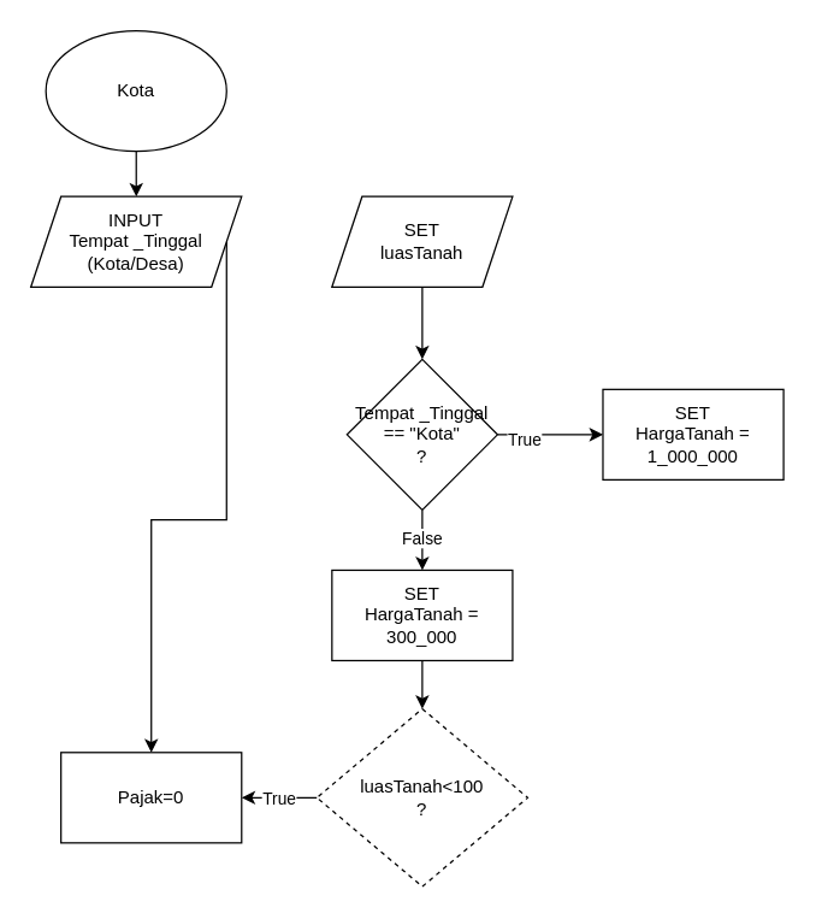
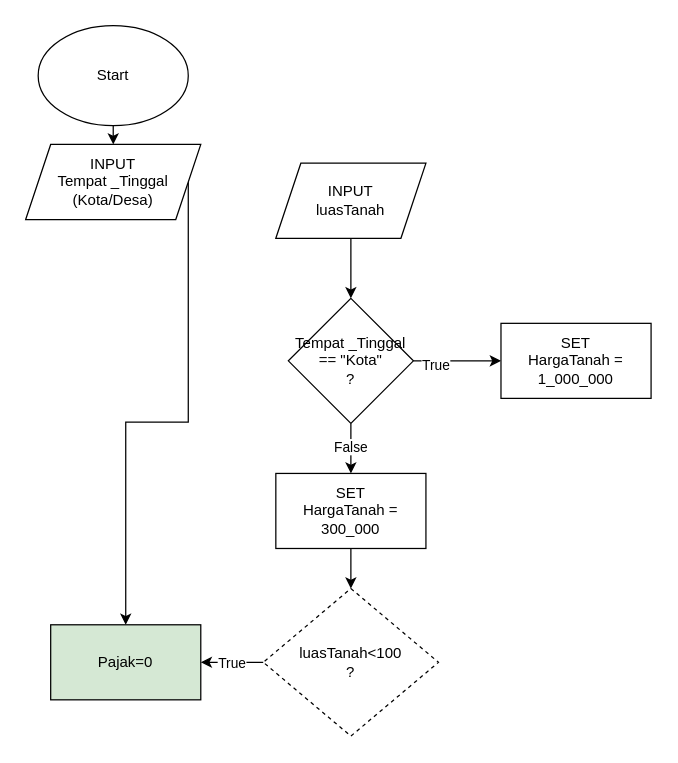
  <mxCell id="0" />
  <mxCell id="1" parent="0" />
  <mxCell id="2" style="edgeStyle=orthogonalEdgeStyle;rounded=0;orthogonalLoop=1;jettySize=auto;html=1;exitX=0.5;exitY=1;exitDx=0;exitDy=0;entryX=0.5;entryY=0;entryDx=0;entryDy=0;" edge="1" parent="1" source="3" target="5"><mxGeometry relative="1" as="geometry" /></mxCell>
- <mxCell id="3" value="Kota" style="ellipse;whiteSpace=wrap;html=1;" vertex="1" parent="1"><mxGeometry x="30" y="20" width="120" height="80" as="geometry" /></mxCell>
+ <mxCell id="3" value="Start" style="ellipse;whiteSpace=wrap;html=1;" vertex="1" parent="1"><mxGeometry x="30" y="20" width="120" height="80" as="geometry" /></mxCell>
  <mxCell id="4" style="edgeStyle=orthogonalEdgeStyle;rounded=0;orthogonalLoop=1;jettySize=auto;html=1;exitX=1;exitY=0.5;exitDx=0;exitDy=0;" edge="1" parent="1" source="5" target="19"><mxGeometry relative="1" as="geometry" /></mxCell>
- <mxCell id="5" value="INPUT&lt;div&gt;Tempat _Tinggal&lt;/div&gt;&lt;div&gt;(Kota/Desa)&lt;/div&gt;" style="shape=parallelogram;perimeter=parallelogramPerimeter;whiteSpace=wrap;html=1;fixedSize=1;" vertex="1" parent="1"><mxGeometry x="20" y="130" width="140" height="60" as="geometry" /></mxCell>
+ <mxCell id="5" value="INPUT&lt;div&gt;Tempat _Tinggal&lt;/div&gt;&lt;div&gt;(Kota/Desa)&lt;/div&gt;" style="shape=parallelogram;perimeter=parallelogramPerimeter;whiteSpace=wrap;html=1;fixedSize=1;" vertex="1" parent="1"><mxGeometry x="20" y="115" width="140" height="60" as="geometry" /></mxCell>
  <mxCell id="6" style="edgeStyle=orthogonalEdgeStyle;rounded=0;orthogonalLoop=1;jettySize=auto;html=1;exitX=1;exitY=0.5;exitDx=0;exitDy=0;entryX=0;entryY=0.5;entryDx=0;entryDy=0;" edge="1" parent="1" source="10" target="11"><mxGeometry relative="1" as="geometry" /></mxCell>
  <mxCell id="7" value="True" style="edgeLabel;html=1;align=center;verticalAlign=middle;resizable=0;points=[];" vertex="1" connectable="0" parent="6"><mxGeometry x="-0.51" y="-3" relative="1" as="geometry"><mxPoint as="offset" /></mxGeometry></mxCell>
  <mxCell id="8" style="edgeStyle=orthogonalEdgeStyle;rounded=0;orthogonalLoop=1;jettySize=auto;html=1;exitX=0.5;exitY=1;exitDx=0;exitDy=0;" edge="1" parent="1" source="10" target="13"><mxGeometry relative="1" as="geometry" /></mxCell>
  <mxCell id="9" value="False" style="edgeLabel;html=1;align=center;verticalAlign=middle;resizable=0;points=[];" vertex="1" connectable="0" parent="8"><mxGeometry x="-0.12" y="-1" relative="1" as="geometry"><mxPoint as="offset" /></mxGeometry></mxCell>
  <mxCell id="10" value="&lt;div&gt;Tempat _Tinggal&lt;/div&gt;&lt;div&gt;== &quot;Kota&quot;&lt;/div&gt;&lt;div&gt;?&lt;/div&gt;" style="rhombus;whiteSpace=wrap;html=1;" vertex="1" parent="1"><mxGeometry x="230" y="238" width="100" height="100" as="geometry" /></mxCell>
  <mxCell id="11" value="SET&lt;div&gt;HargaTanah = 1_000_000&lt;/div&gt;" style="rounded=0;whiteSpace=wrap;html=1;" vertex="1" parent="1"><mxGeometry x="400" y="258" width="120" height="60" as="geometry" /></mxCell>
  <mxCell id="12" style="edgeStyle=orthogonalEdgeStyle;rounded=0;orthogonalLoop=1;jettySize=auto;html=1;exitX=0.5;exitY=1;exitDx=0;exitDy=0;entryX=0.5;entryY=0;entryDx=0;entryDy=0;" edge="1" parent="1" source="13" target="18"><mxGeometry relative="1" as="geometry" /></mxCell>
  <mxCell id="13" value="SET&lt;div&gt;HargaTanah = 3&lt;span style=&quot;background-color: initial;&quot;&gt;00_000&lt;/span&gt;&lt;/div&gt;" style="rounded=0;whiteSpace=wrap;html=1;" vertex="1" parent="1"><mxGeometry x="220" y="378" width="120" height="60" as="geometry" /></mxCell>
  <mxCell id="14" style="edgeStyle=orthogonalEdgeStyle;rounded=0;orthogonalLoop=1;jettySize=auto;html=1;exitX=0.5;exitY=1;exitDx=0;exitDy=0;entryX=0.5;entryY=0;entryDx=0;entryDy=0;" edge="1" parent="1" source="15" target="10"><mxGeometry relative="1" as="geometry"><Array as="points"><mxPoint x="280" y="235" /><mxPoint x="280" y="235" /></Array></mxGeometry></mxCell>
- <mxCell id="15" value="SET&lt;div&gt;luasTanah&lt;/div&gt;" style="shape=parallelogram;perimeter=parallelogramPerimeter;whiteSpace=wrap;html=1;fixedSize=1;" vertex="1" parent="1"><mxGeometry x="220" y="130" width="120" height="60" as="geometry" /></mxCell>
+ <mxCell id="15" value="INPUT&lt;div&gt;luasTanah&lt;/div&gt;" style="shape=parallelogram;perimeter=parallelogramPerimeter;whiteSpace=wrap;html=1;fixedSize=1;" vertex="1" parent="1"><mxGeometry x="220" y="130" width="120" height="60" as="geometry" /></mxCell>
  <mxCell id="16" style="edgeStyle=orthogonalEdgeStyle;rounded=0;orthogonalLoop=1;jettySize=auto;html=1;exitX=0;exitY=0.5;exitDx=0;exitDy=0;entryX=1;entryY=0.5;entryDx=0;entryDy=0;" edge="1" parent="1" source="18" target="19"><mxGeometry relative="1" as="geometry" /></mxCell>
  <mxCell id="17" value="True" style="edgeLabel;html=1;align=center;verticalAlign=middle;resizable=0;points=[];" vertex="1" connectable="0" parent="16"><mxGeometry x="0.04" relative="1" as="geometry"><mxPoint as="offset" /></mxGeometry></mxCell>
  <mxCell id="18" value="luasTanah&amp;lt;100&lt;div&gt;?&lt;/div&gt;" style="rhombus;whiteSpace=wrap;html=1;dashed=1;" vertex="1" parent="1"><mxGeometry x="210" y="470" width="140" height="118" as="geometry" /></mxCell>
- <mxCell id="19" value="Pajak=0" style="rounded=0;whiteSpace=wrap;html=1;" vertex="1" parent="1"><mxGeometry x="40" y="499" width="120" height="60" as="geometry" /></mxCell>
+ <mxCell id="19" value="Pajak=0" style="rounded=0;whiteSpace=wrap;html=1;fillColor=#d5e8d4;" vertex="1" parent="1"><mxGeometry x="40" y="499" width="120" height="60" as="geometry" /></mxCell>
